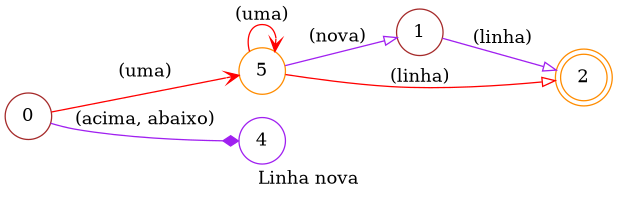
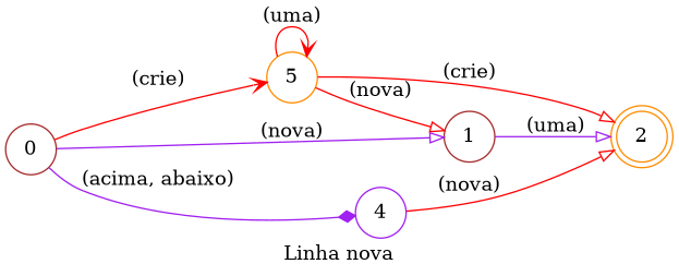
  digraph {
    desc="Cria uma linha nova abaixo ou acima da linha atual"
    examples="\n        criar linha,\n        nova linha,\n        nova linha acima,\n        nova linha abaixo\n    "
    label="Linha nova"
    lang="pt-BR"
    langName="Português"
    rankdir=LR
    title="Linha nova"
    node [color=brown shape=circle]
    edge [arrowhead=onormal color=red]
    0
    5 [color=darkorange]
    1
    2 [color=darkorange shape=doublecircle]
    4 [color=purple]
    subgraph sub_1 {
      0
      5
    }
    subgraph sub_2 {
      5
      1
    }
    subgraph sub_3 {
      2
      4
    }
-   0 -> 5 [arrowhead=vee label="(uma)"]
+   0 -> 5 [arrowhead=vee label="(crie)"]
+   0 -> 1 [color=purple label="(nova)"]
    0 -> 4 [arrowhead=diamond color=purple label="(acima, abaixo)"]
    5 -> 5 [arrowhead=vee label="(uma)"]
-   5 -> 1 [color=purple label="(nova)"]
-   5 -> 2 [label="(linha)"]
-   1 -> 2 [color=purple label="(linha)"]
+   5 -> 1 [label="(nova)"]
+   5 -> 2 [label="(crie)"]
+   1 -> 2 [color=purple label="(uma)"]
+   4 -> 2 [label="(nova)"]
  }
